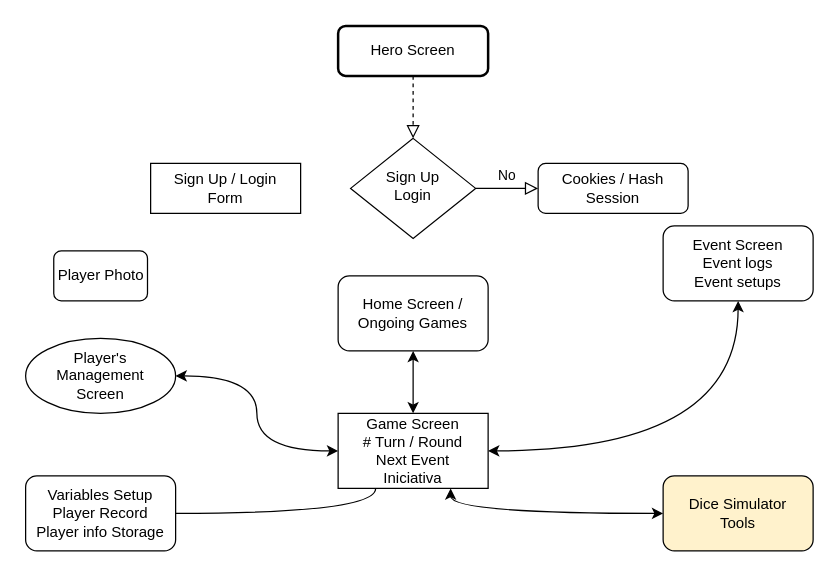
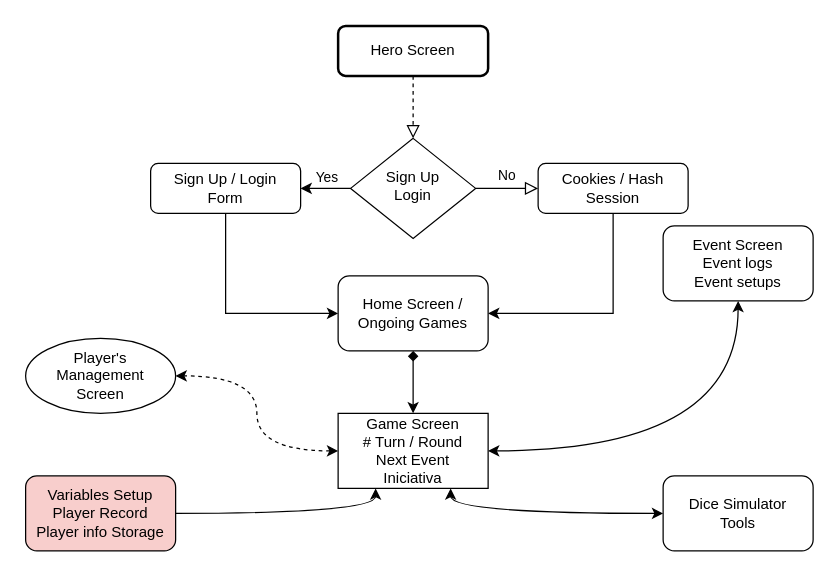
  <mxCell id="0" />
  <mxCell id="1" parent="0" />
  <mxCell id="2" value="" style="rounded=0;html=1;jettySize=auto;orthogonalLoop=1;fontSize=11;endArrow=block;endFill=0;endSize=8;strokeWidth=1;shadow=0;labelBackgroundColor=none;edgeStyle=orthogonalEdgeStyle;dashed=1;" parent="1" source="3" target="7" edge="1"><mxGeometry relative="1" as="geometry" /></mxCell>
  <mxCell id="3" value="Hero Screen" style="rounded=1;whiteSpace=wrap;html=1;fontSize=12;glass=0;strokeWidth=2;shadow=0;" parent="1" vertex="1"><mxGeometry x="270" y="20" width="120" height="40" as="geometry" /></mxCell>
  <mxCell id="4" value="No" style="edgeStyle=orthogonalEdgeStyle;rounded=0;html=1;jettySize=auto;orthogonalLoop=1;fontSize=11;endArrow=block;endFill=0;endSize=8;strokeWidth=1;shadow=0;labelBackgroundColor=none;" parent="1" source="7" target="9" edge="1"><mxGeometry y="10" relative="1" as="geometry"><mxPoint as="offset" /></mxGeometry></mxCell>
+ <mxCell id="5" value="" style="edgeStyle=orthogonalEdgeStyle;rounded=0;orthogonalLoop=1;jettySize=auto;html=1;" parent="1" source="7" target="11" edge="1"><mxGeometry relative="1" as="geometry" /></mxCell>
+ <mxCell id="6" value="Yes" style="edgeLabel;html=1;align=center;verticalAlign=middle;resizable=0;points=[];" parent="5" vertex="1" connectable="0"><mxGeometry x="-0.35" y="1" relative="1" as="geometry"><mxPoint x="-7" y="-11" as="offset" /></mxGeometry></mxCell>
  <mxCell id="7" value="Sign Up&lt;br&gt;Login" style="rhombus;whiteSpace=wrap;html=1;shadow=0;fontFamily=Helvetica;fontSize=12;align=center;strokeWidth=1;spacing=6;spacingTop=-4;perimeterSpacing=0;" parent="1" vertex="1"><mxGeometry x="280" y="110" width="100" height="80" as="geometry" /></mxCell>
+ <mxCell id="8" style="edgeStyle=orthogonalEdgeStyle;rounded=0;orthogonalLoop=1;jettySize=auto;html=1;entryX=1;entryY=0.5;entryDx=0;entryDy=0;exitX=0.5;exitY=1;exitDx=0;exitDy=0;" parent="1" source="9" target="12" edge="1"><mxGeometry relative="1" as="geometry" /></mxCell>
  <mxCell id="9" value="Cookies / Hash Session" style="rounded=1;whiteSpace=wrap;html=1;fontSize=12;glass=0;strokeWidth=1;shadow=0;" parent="1" vertex="1"><mxGeometry x="430" y="130" width="120" height="40" as="geometry" /></mxCell>
- <mxCell id="11" value="Sign Up / Login&lt;br&gt;Form" style="whiteSpace=wrap;html=1;fontSize=12;glass=0;strokeWidth=1;shadow=0;rounded=0;" parent="1" vertex="1"><mxGeometry x="120" y="130" width="120" height="40" as="geometry" /></mxCell>
+ <mxCell id="10" style="edgeStyle=orthogonalEdgeStyle;rounded=0;orthogonalLoop=1;jettySize=auto;html=1;entryX=0;entryY=0.5;entryDx=0;entryDy=0;exitX=0.5;exitY=1;exitDx=0;exitDy=0;" parent="1" source="11" target="12" edge="1"><mxGeometry relative="1" as="geometry" /></mxCell>
+ <mxCell id="11" value="Sign Up / Login&lt;br&gt;Form" style="rounded=1;whiteSpace=wrap;html=1;fontSize=12;glass=0;strokeWidth=1;shadow=0;" parent="1" vertex="1"><mxGeometry x="120" y="130" width="120" height="40" as="geometry" /></mxCell>
  <mxCell id="12" value="Home Screen /&lt;br&gt;Ongoing Games" style="rounded=1;whiteSpace=wrap;html=1;" parent="1" vertex="1"><mxGeometry x="270" y="220" width="120" height="60" as="geometry" /></mxCell>
  <mxCell id="13" value="Player's &lt;br&gt;Management&lt;br&gt;Screen" style="ellipse;whiteSpace=wrap;html=1;" parent="1" vertex="1"><mxGeometry x="20" y="270" width="120" height="60" as="geometry" /></mxCell>
- <mxCell id="14" value="" style="edgeStyle=orthogonalEdgeStyle;rounded=0;orthogonalLoop=1;jettySize=auto;html=1;curved=1;startArrow=classic;startFill=1;" parent="1" source="16" target="13" edge="1"><mxGeometry relative="1" as="geometry" /></mxCell>
+ <mxCell id="14" value="" style="edgeStyle=orthogonalEdgeStyle;rounded=0;orthogonalLoop=1;jettySize=auto;html=1;curved=1;startArrow=classic;startFill=1;dashed=1;" parent="1" source="16" target="13" edge="1"><mxGeometry relative="1" as="geometry" /></mxCell>
  <mxCell id="15" value="" style="edgeStyle=orthogonalEdgeStyle;rounded=0;orthogonalLoop=1;jettySize=auto;html=1;curved=1;startArrow=classic;startFill=1;" parent="1" source="16" target="17" edge="1"><mxGeometry relative="1" as="geometry" /></mxCell>
  <mxCell id="16" value="Game Screen&lt;br&gt;# Turn / Round&lt;br&gt;Next Event&lt;br&gt;Iniciativa" style="whiteSpace=wrap;html=1;rounded=0;" parent="1" vertex="1"><mxGeometry x="270" y="330" width="120" height="60" as="geometry" /></mxCell>
  <mxCell id="17" value="Event Screen&lt;br&gt;Event logs&lt;br&gt;Event setups" style="rounded=1;whiteSpace=wrap;html=1;" parent="1" vertex="1"><mxGeometry x="530" y="180" width="120" height="60" as="geometry" /></mxCell>
- <mxCell id="18" value="" style="endArrow=classic;startArrow=classic;html=1;rounded=0;exitX=0.5;exitY=0;exitDx=0;exitDy=0;entryX=0.5;entryY=1;entryDx=0;entryDy=0;" parent="1" source="16" target="12" edge="1"><mxGeometry width="50" height="50" relative="1" as="geometry"><mxPoint x="340" y="360" as="sourcePoint" /><mxPoint x="390" y="310" as="targetPoint" /></mxGeometry></mxCell>
- <mxCell id="19" value="Dice Simulator&lt;br&gt;Tools" style="rounded=1;whiteSpace=wrap;html=1;fillColor=#fff2cc;" parent="1" vertex="1"><mxGeometry x="530" y="380" width="120" height="60" as="geometry" /></mxCell>
+ <mxCell id="18" value="" style="endArrow=diamond;startArrow=classic;html=1;rounded=0;exitX=0.5;exitY=0;exitDx=0;exitDy=0;entryX=0.5;entryY=1;entryDx=0;entryDy=0;" parent="1" source="16" target="12" edge="1"><mxGeometry width="50" height="50" relative="1" as="geometry"><mxPoint x="340" y="360" as="sourcePoint" /><mxPoint x="390" y="310" as="targetPoint" /></mxGeometry></mxCell>
+ <mxCell id="19" value="Dice Simulator&lt;br&gt;Tools" style="rounded=1;whiteSpace=wrap;html=1;" parent="1" vertex="1"><mxGeometry x="530" y="380" width="120" height="60" as="geometry" /></mxCell>
  <mxCell id="20" value="" style="edgeStyle=orthogonalEdgeStyle;rounded=0;orthogonalLoop=1;jettySize=auto;html=1;curved=1;startArrow=classic;startFill=1;entryX=0;entryY=0.5;entryDx=0;entryDy=0;exitX=0.75;exitY=1;exitDx=0;exitDy=0;" parent="1" source="16" target="19" edge="1"><mxGeometry relative="1" as="geometry"><mxPoint x="400" y="370" as="sourcePoint" /><mxPoint x="540" y="310" as="targetPoint" /></mxGeometry></mxCell>
- <mxCell id="21" style="edgeStyle=orthogonalEdgeStyle;rounded=0;orthogonalLoop=1;jettySize=auto;html=1;entryX=0.25;entryY=1;entryDx=0;entryDy=0;curved=1;endArrow=none;" parent="1" source="22" target="16" edge="1"><mxGeometry relative="1" as="geometry" /></mxCell>
- <mxCell id="22" value="Variables Setup&lt;br&gt;Player Record&lt;br&gt;Player info Storage" style="rounded=1;whiteSpace=wrap;html=1;" parent="1" vertex="1"><mxGeometry x="20" y="380" width="120" height="60" as="geometry" /></mxCell>
- <mxCell id="23" value="Player Photo" style="whiteSpace=wrap;html=1;rounded=1;" vertex="1" parent="1"><mxGeometry x="42.5" y="200" width="75" height="40" as="geometry" /></mxCell>
+ <mxCell id="21" style="edgeStyle=orthogonalEdgeStyle;rounded=0;orthogonalLoop=1;jettySize=auto;html=1;entryX=0.25;entryY=1;entryDx=0;entryDy=0;curved=1;" parent="1" source="22" target="16" edge="1"><mxGeometry relative="1" as="geometry" /></mxCell>
+ <mxCell id="22" value="Variables Setup&lt;br&gt;Player Record&lt;br&gt;Player info Storage" style="rounded=1;whiteSpace=wrap;html=1;fillColor=#f8cecc;" parent="1" vertex="1"><mxGeometry x="20" y="380" width="120" height="60" as="geometry" /></mxCell>
